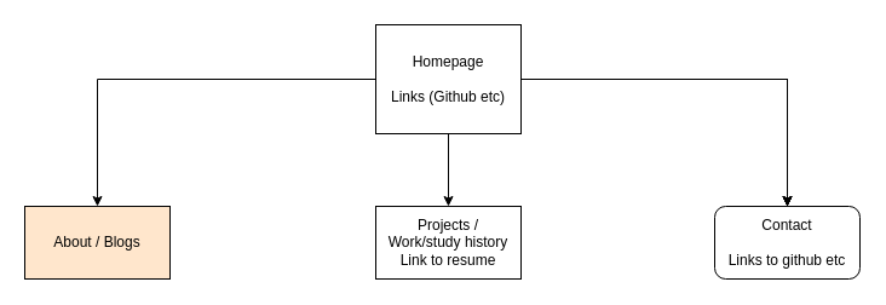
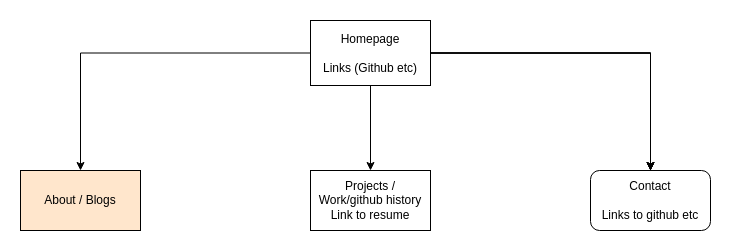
  <mxCell id="0" />
  <mxCell id="1" parent="0" />
  <mxCell id="2" value="" style="edgeStyle=orthogonalEdgeStyle;rounded=0;orthogonalLoop=1;jettySize=auto;html=1;" edge="1" parent="1" source="8" target="9"><mxGeometry relative="1" as="geometry" /></mxCell>
  <mxCell id="3" value="" style="edgeStyle=orthogonalEdgeStyle;rounded=0;orthogonalLoop=1;jettySize=auto;html=1;" edge="1" parent="1" source="8" target="9"><mxGeometry relative="1" as="geometry" /></mxCell>
  <mxCell id="4" value="" style="edgeStyle=orthogonalEdgeStyle;rounded=0;orthogonalLoop=1;jettySize=auto;html=1;" edge="1" parent="1" source="8" target="9"><mxGeometry relative="1" as="geometry" /></mxCell>
  <mxCell id="5" value="" style="edgeStyle=orthogonalEdgeStyle;rounded=0;orthogonalLoop=1;jettySize=auto;html=1;" edge="1" parent="1" source="8" target="9"><mxGeometry relative="1" as="geometry" /></mxCell>
  <mxCell id="6" value="" style="edgeStyle=orthogonalEdgeStyle;rounded=0;orthogonalLoop=1;jettySize=auto;html=1;" edge="1" parent="1" source="8" target="10"><mxGeometry relative="1" as="geometry" /></mxCell>
  <mxCell id="7" style="edgeStyle=orthogonalEdgeStyle;rounded=0;orthogonalLoop=1;jettySize=auto;html=1;" edge="1" parent="1" source="8" target="11"><mxGeometry relative="1" as="geometry" /></mxCell>
- <mxCell id="8" value="Homepage&lt;br&gt;&lt;br&gt;Links (Github etc)&lt;br&gt;" style="rounded=0;whiteSpace=wrap;html=1;" vertex="1" parent="1"><mxGeometry x="310" y="20" width="120" height="90" as="geometry" /></mxCell>
+ <mxCell id="8" value="Homepage&lt;br&gt;&lt;br&gt;Links (Github etc)&lt;br&gt;" style="rounded=0;whiteSpace=wrap;html=1;" vertex="1" parent="1"><mxGeometry x="310" y="20" width="120" height="65" as="geometry" /></mxCell>
  <mxCell id="9" value="Contact&lt;br&gt;&lt;br&gt;Links to github etc" style="whiteSpace=wrap;html=1;rounded=1;" vertex="1" parent="1"><mxGeometry x="590" y="170" width="120" height="60" as="geometry" /></mxCell>
- <mxCell id="10" value="Projects /&lt;br&gt;Work/study history&lt;br style=&quot;border-color: var(--border-color);&quot;&gt;Link to resume" style="whiteSpace=wrap;html=1;rounded=0;" vertex="1" parent="1"><mxGeometry x="310" y="170" width="120" height="60" as="geometry" /></mxCell>
+ <mxCell id="10" value="Projects /&lt;br&gt;Work/github history&lt;br style=&quot;border-color: var(--border-color);&quot;&gt;Link to resume" style="whiteSpace=wrap;html=1;rounded=0;" vertex="1" parent="1"><mxGeometry x="310" y="170" width="120" height="60" as="geometry" /></mxCell>
  <mxCell id="11" value="About / Blogs&lt;br&gt;" style="rounded=0;whiteSpace=wrap;html=1;fillColor=#ffe6cc;" vertex="1" parent="1"><mxGeometry x="20" y="170" width="120" height="60" as="geometry" /></mxCell>
